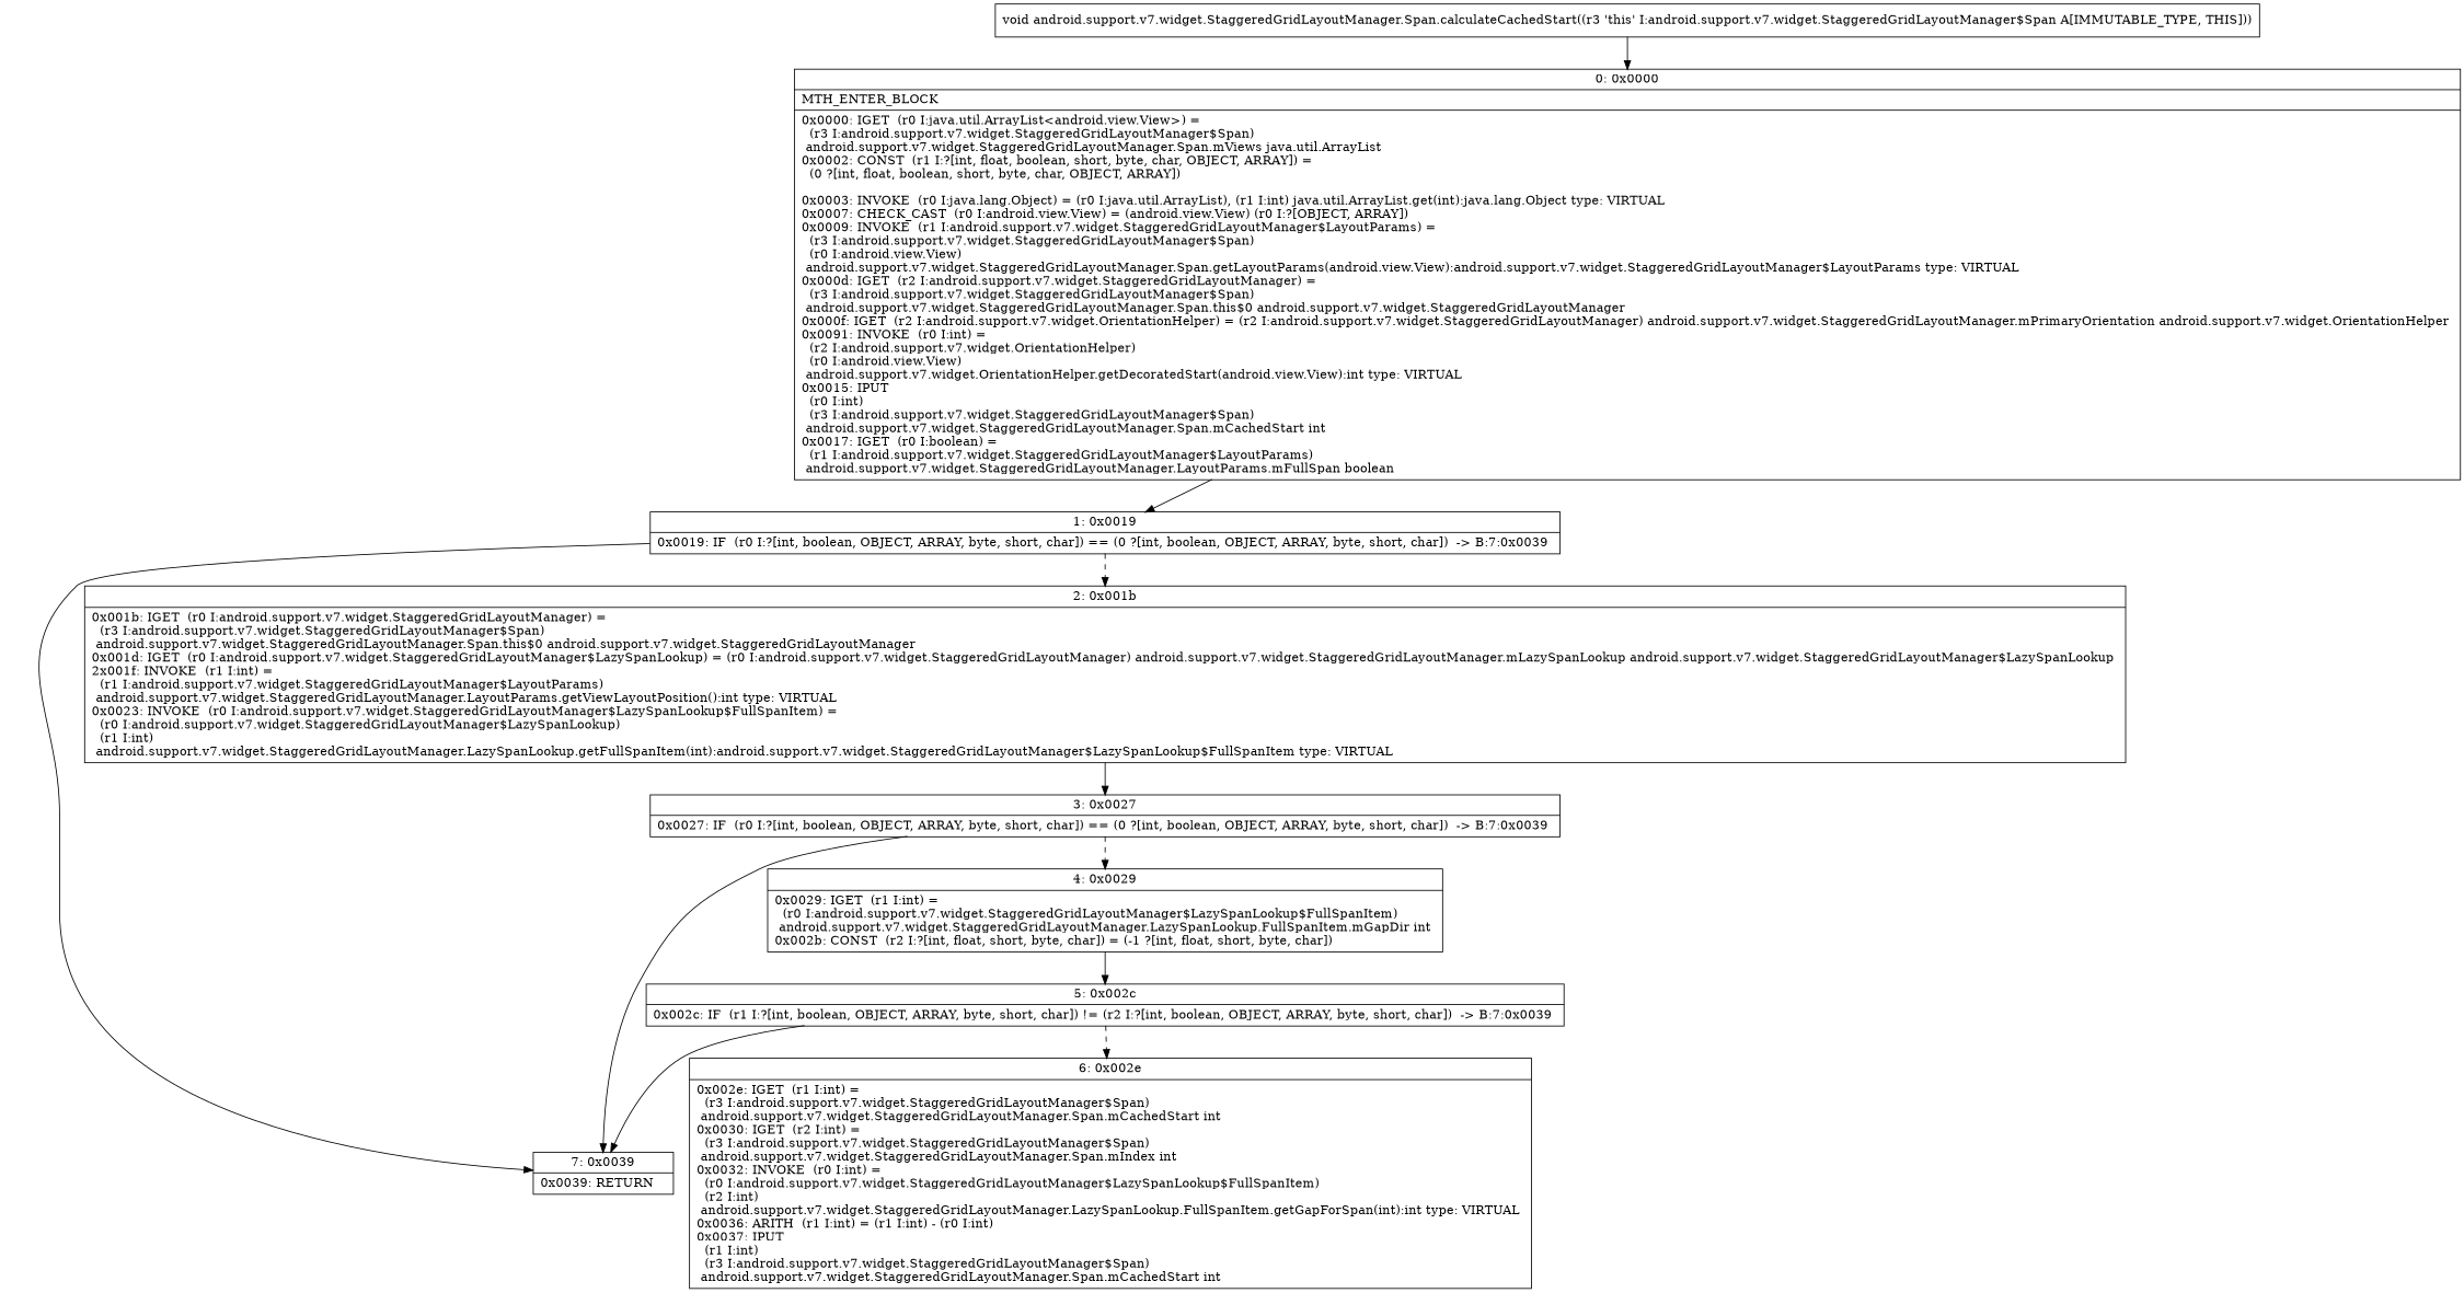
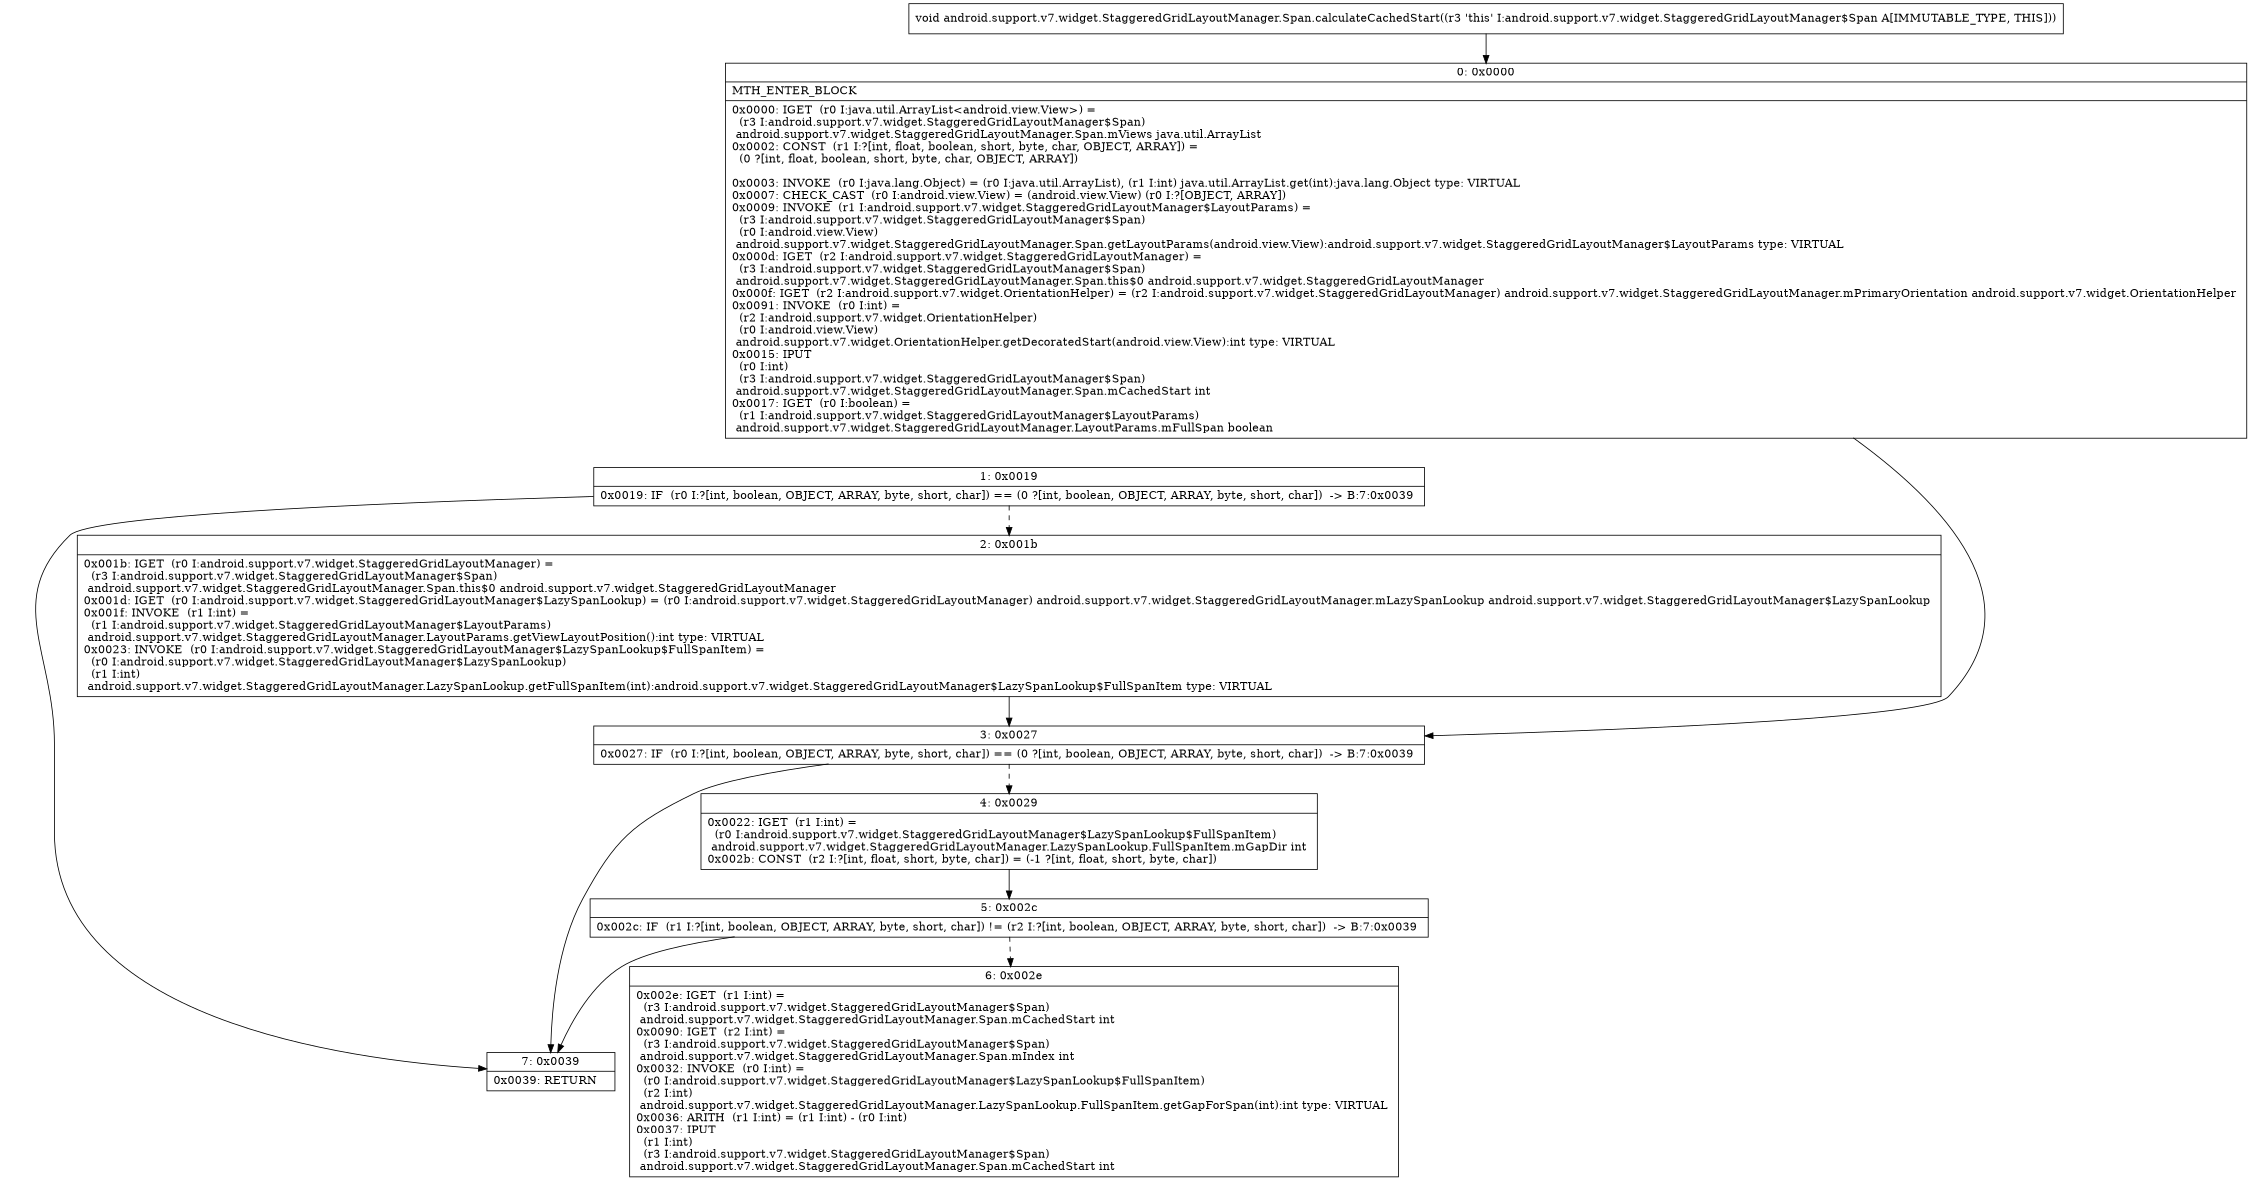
  digraph {
    node [shape=record]
    n1 [label="{0\:\ 0x0000|MTH_ENTER_BLOCK\l|0x0000: IGET  (r0 I:java.util.ArrayList\<android.view.View\>) = \l  (r3 I:android.support.v7.widget.StaggeredGridLayoutManager$Span)\l android.support.v7.widget.StaggeredGridLayoutManager.Span.mViews java.util.ArrayList \l0x0002: CONST  (r1 I:?[int, float, boolean, short, byte, char, OBJECT, ARRAY]) = \l  (0 ?[int, float, boolean, short, byte, char, OBJECT, ARRAY])\l \l0x0003: INVOKE  (r0 I:java.lang.Object) = (r0 I:java.util.ArrayList), (r1 I:int) java.util.ArrayList.get(int):java.lang.Object type: VIRTUAL \l0x0007: CHECK_CAST  (r0 I:android.view.View) = (android.view.View) (r0 I:?[OBJECT, ARRAY]) \l0x0009: INVOKE  (r1 I:android.support.v7.widget.StaggeredGridLayoutManager$LayoutParams) = \l  (r3 I:android.support.v7.widget.StaggeredGridLayoutManager$Span)\l  (r0 I:android.view.View)\l android.support.v7.widget.StaggeredGridLayoutManager.Span.getLayoutParams(android.view.View):android.support.v7.widget.StaggeredGridLayoutManager$LayoutParams type: VIRTUAL \l0x000d: IGET  (r2 I:android.support.v7.widget.StaggeredGridLayoutManager) = \l  (r3 I:android.support.v7.widget.StaggeredGridLayoutManager$Span)\l android.support.v7.widget.StaggeredGridLayoutManager.Span.this$0 android.support.v7.widget.StaggeredGridLayoutManager \l0x000f: IGET  (r2 I:android.support.v7.widget.OrientationHelper) = (r2 I:android.support.v7.widget.StaggeredGridLayoutManager) android.support.v7.widget.StaggeredGridLayoutManager.mPrimaryOrientation android.support.v7.widget.OrientationHelper \l0x0091: INVOKE  (r0 I:int) = \l  (r2 I:android.support.v7.widget.OrientationHelper)\l  (r0 I:android.view.View)\l android.support.v7.widget.OrientationHelper.getDecoratedStart(android.view.View):int type: VIRTUAL \l0x0015: IPUT  \l  (r0 I:int)\l  (r3 I:android.support.v7.widget.StaggeredGridLayoutManager$Span)\l android.support.v7.widget.StaggeredGridLayoutManager.Span.mCachedStart int \l0x0017: IGET  (r0 I:boolean) = \l  (r1 I:android.support.v7.widget.StaggeredGridLayoutManager$LayoutParams)\l android.support.v7.widget.StaggeredGridLayoutManager.LayoutParams.mFullSpan boolean \l}"]
    n2 [label="{1\:\ 0x0019|0x0019: IF  (r0 I:?[int, boolean, OBJECT, ARRAY, byte, short, char]) == (0 ?[int, boolean, OBJECT, ARRAY, byte, short, char])  \-\> B:7:0x0039 \l}"]
-   n3 [label="{2\:\ 0x001b|0x001b: IGET  (r0 I:android.support.v7.widget.StaggeredGridLayoutManager) = \l  (r3 I:android.support.v7.widget.StaggeredGridLayoutManager$Span)\l android.support.v7.widget.StaggeredGridLayoutManager.Span.this$0 android.support.v7.widget.StaggeredGridLayoutManager \l0x001d: IGET  (r0 I:android.support.v7.widget.StaggeredGridLayoutManager$LazySpanLookup) = (r0 I:android.support.v7.widget.StaggeredGridLayoutManager) android.support.v7.widget.StaggeredGridLayoutManager.mLazySpanLookup android.support.v7.widget.StaggeredGridLayoutManager$LazySpanLookup \l2x001f: INVOKE  (r1 I:int) = \l  (r1 I:android.support.v7.widget.StaggeredGridLayoutManager$LayoutParams)\l android.support.v7.widget.StaggeredGridLayoutManager.LayoutParams.getViewLayoutPosition():int type: VIRTUAL \l0x0023: INVOKE  (r0 I:android.support.v7.widget.StaggeredGridLayoutManager$LazySpanLookup$FullSpanItem) = \l  (r0 I:android.support.v7.widget.StaggeredGridLayoutManager$LazySpanLookup)\l  (r1 I:int)\l android.support.v7.widget.StaggeredGridLayoutManager.LazySpanLookup.getFullSpanItem(int):android.support.v7.widget.StaggeredGridLayoutManager$LazySpanLookup$FullSpanItem type: VIRTUAL \l}"]
+   n3 [label="{2\:\ 0x001b|0x001b: IGET  (r0 I:android.support.v7.widget.StaggeredGridLayoutManager) = \l  (r3 I:android.support.v7.widget.StaggeredGridLayoutManager$Span)\l android.support.v7.widget.StaggeredGridLayoutManager.Span.this$0 android.support.v7.widget.StaggeredGridLayoutManager \l0x001d: IGET  (r0 I:android.support.v7.widget.StaggeredGridLayoutManager$LazySpanLookup) = (r0 I:android.support.v7.widget.StaggeredGridLayoutManager) android.support.v7.widget.StaggeredGridLayoutManager.mLazySpanLookup android.support.v7.widget.StaggeredGridLayoutManager$LazySpanLookup \l0x001f: INVOKE  (r1 I:int) = \l  (r1 I:android.support.v7.widget.StaggeredGridLayoutManager$LayoutParams)\l android.support.v7.widget.StaggeredGridLayoutManager.LayoutParams.getViewLayoutPosition():int type: VIRTUAL \l0x0023: INVOKE  (r0 I:android.support.v7.widget.StaggeredGridLayoutManager$LazySpanLookup$FullSpanItem) = \l  (r0 I:android.support.v7.widget.StaggeredGridLayoutManager$LazySpanLookup)\l  (r1 I:int)\l android.support.v7.widget.StaggeredGridLayoutManager.LazySpanLookup.getFullSpanItem(int):android.support.v7.widget.StaggeredGridLayoutManager$LazySpanLookup$FullSpanItem type: VIRTUAL \l}"]
    n4 [label="{7\:\ 0x0039|0x0039: RETURN   \l}"]
    n5 [label="{3\:\ 0x0027|0x0027: IF  (r0 I:?[int, boolean, OBJECT, ARRAY, byte, short, char]) == (0 ?[int, boolean, OBJECT, ARRAY, byte, short, char])  \-\> B:7:0x0039 \l}"]
-   n6 [label="{4\:\ 0x0029|0x0029: IGET  (r1 I:int) = \l  (r0 I:android.support.v7.widget.StaggeredGridLayoutManager$LazySpanLookup$FullSpanItem)\l android.support.v7.widget.StaggeredGridLayoutManager.LazySpanLookup.FullSpanItem.mGapDir int \l0x002b: CONST  (r2 I:?[int, float, short, byte, char]) = (\-1 ?[int, float, short, byte, char]) \l}"]
+   n6 [label="{4\:\ 0x0029|0x0022: IGET  (r1 I:int) = \l  (r0 I:android.support.v7.widget.StaggeredGridLayoutManager$LazySpanLookup$FullSpanItem)\l android.support.v7.widget.StaggeredGridLayoutManager.LazySpanLookup.FullSpanItem.mGapDir int \l0x002b: CONST  (r2 I:?[int, float, short, byte, char]) = (\-1 ?[int, float, short, byte, char]) \l}"]
    n7 [label="{5\:\ 0x002c|0x002c: IF  (r1 I:?[int, boolean, OBJECT, ARRAY, byte, short, char]) != (r2 I:?[int, boolean, OBJECT, ARRAY, byte, short, char])  \-\> B:7:0x0039 \l}"]
-   n8 [label="{6\:\ 0x002e|0x002e: IGET  (r1 I:int) = \l  (r3 I:android.support.v7.widget.StaggeredGridLayoutManager$Span)\l android.support.v7.widget.StaggeredGridLayoutManager.Span.mCachedStart int \l0x0030: IGET  (r2 I:int) = \l  (r3 I:android.support.v7.widget.StaggeredGridLayoutManager$Span)\l android.support.v7.widget.StaggeredGridLayoutManager.Span.mIndex int \l0x0032: INVOKE  (r0 I:int) = \l  (r0 I:android.support.v7.widget.StaggeredGridLayoutManager$LazySpanLookup$FullSpanItem)\l  (r2 I:int)\l android.support.v7.widget.StaggeredGridLayoutManager.LazySpanLookup.FullSpanItem.getGapForSpan(int):int type: VIRTUAL \l0x0036: ARITH  (r1 I:int) = (r1 I:int) \- (r0 I:int) \l0x0037: IPUT  \l  (r1 I:int)\l  (r3 I:android.support.v7.widget.StaggeredGridLayoutManager$Span)\l android.support.v7.widget.StaggeredGridLayoutManager.Span.mCachedStart int \l}"]
+   n8 [label="{6\:\ 0x002e|0x002e: IGET  (r1 I:int) = \l  (r3 I:android.support.v7.widget.StaggeredGridLayoutManager$Span)\l android.support.v7.widget.StaggeredGridLayoutManager.Span.mCachedStart int \l0x0090: IGET  (r2 I:int) = \l  (r3 I:android.support.v7.widget.StaggeredGridLayoutManager$Span)\l android.support.v7.widget.StaggeredGridLayoutManager.Span.mIndex int \l0x0032: INVOKE  (r0 I:int) = \l  (r0 I:android.support.v7.widget.StaggeredGridLayoutManager$LazySpanLookup$FullSpanItem)\l  (r2 I:int)\l android.support.v7.widget.StaggeredGridLayoutManager.LazySpanLookup.FullSpanItem.getGapForSpan(int):int type: VIRTUAL \l0x0036: ARITH  (r1 I:int) = (r1 I:int) \- (r0 I:int) \l0x0037: IPUT  \l  (r1 I:int)\l  (r3 I:android.support.v7.widget.StaggeredGridLayoutManager$Span)\l android.support.v7.widget.StaggeredGridLayoutManager.Span.mCachedStart int \l}"]
    n9 [label="{void android.support.v7.widget.StaggeredGridLayoutManager.Span.calculateCachedStart((r3 'this' I:android.support.v7.widget.StaggeredGridLayoutManager$Span A[IMMUTABLE_TYPE, THIS])) }"]
-   n1 -> n2
+   n1 -> n5
    n2 -> n3 [style=dashed]
    n2 -> n4
    n3 -> n5
    n5 -> n4
    n5 -> n6 [style=dashed]
    n6 -> n7
    n7 -> n4
    n7 -> n8 [style=dashed]
    n9 -> n1
  }
